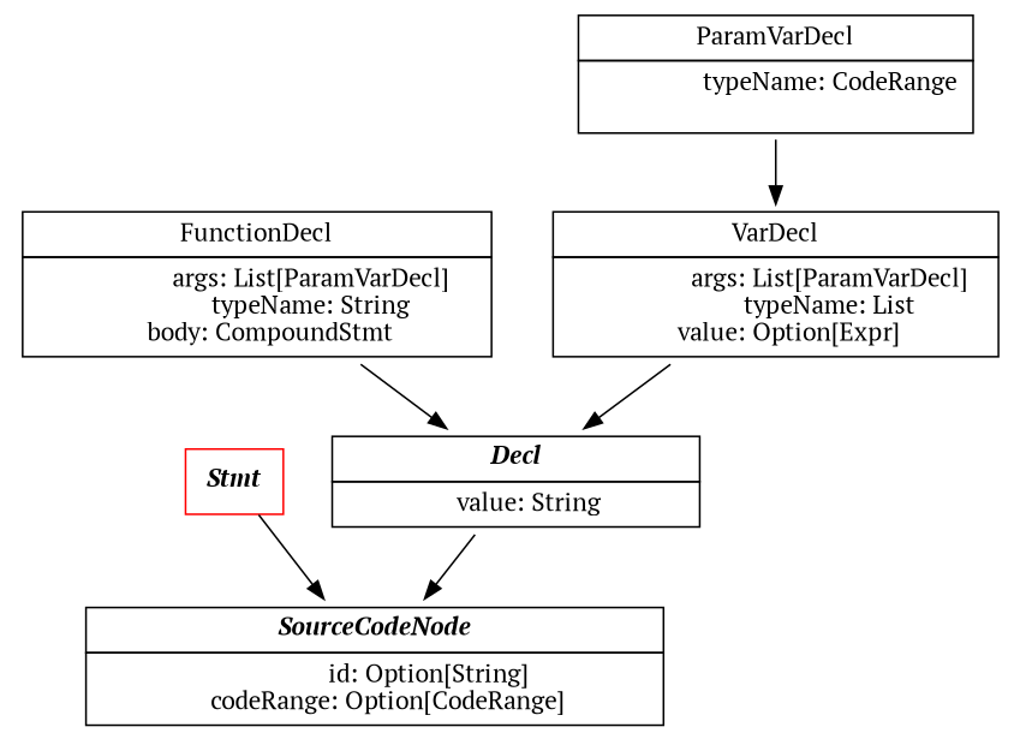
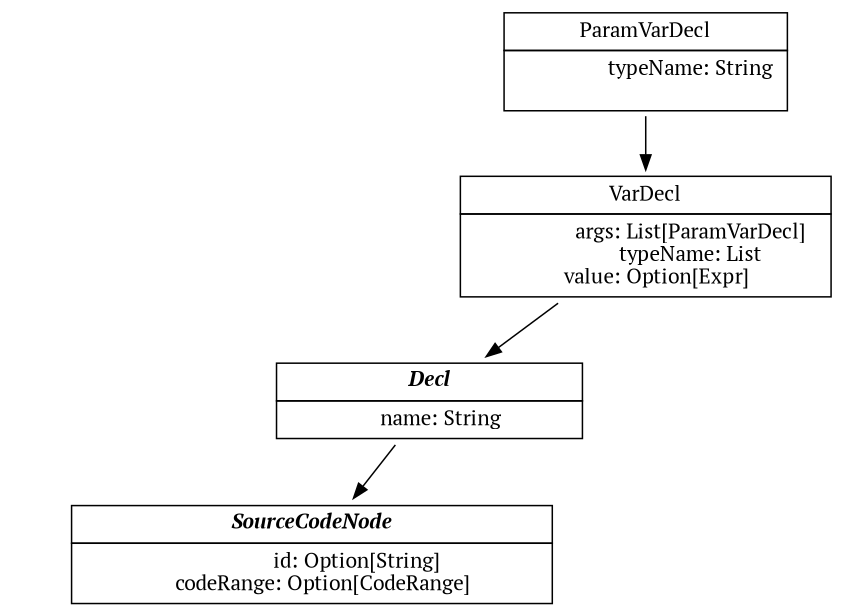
  digraph {
    fontname="PT Serif"
    node [fontname="PT Serif" shape=none]
    edge [fontname="PT Serif"]
-   n1 [color=red label=<<I><B>Stmt</B></I>> shape=box]
    n2 [label=<         <TABLE BORDER="0" CELLBORDER="1" CELLSPACING="0" CELLPADDING="4">             <TR><TD><I><B>SourceCodeNode</B></I></TD></TR>             <TR><TD>                 id: Option[String] <BR/>                 codeRange: Option[CodeRange]             </TD></TR>         </TABLE>     >]
-   n3 [label=<         <TABLE BORDER="0" CELLBORDER="1" CELLSPACING="0" CELLPADDING="4">             <TR><TD><I><B>Decl</B></I></TD></TR>             <TR><TD>                 value: String             </TD></TR>         </TABLE>     >]
-   n4 [label=<         <TABLE BORDER="0" CELLBORDER="1" CELLSPACING="0" CELLPADDING="4">             <TR><TD>FunctionDecl</TD></TR>             <TR><TD>                 args: List[ParamVarDecl] <BR/>                 typeName: String <BR/>                 body: CompoundStmt             </TD></TR>         </TABLE>     >]
+   n3 [label=<         <TABLE BORDER="0" CELLBORDER="1" CELLSPACING="0" CELLPADDING="4">             <TR><TD><I><B>Decl</B></I></TD></TR>             <TR><TD>                 name: String             </TD></TR>         </TABLE>     >]
    n5 [label=<         <TABLE BORDER="0" CELLBORDER="1" CELLSPACING="0" CELLPADDING="4">             <TR><TD>VarDecl</TD></TR>             <TR><TD>                 args: List[ParamVarDecl] <BR/>                 typeName: List <BR/>                 value: Option[Expr]             </TD></TR>         </TABLE>     >]
-   n6 [label=<         <TABLE BORDER="0" CELLBORDER="1" CELLSPACING="0" CELLPADDING="4">             <TR><TD>ParamVarDecl</TD></TR>             <TR><TD>                 typeName: CodeRange <BR/>             </TD></TR>         </TABLE>     >]
-   n1 -> n2
+   n6 [label=<         <TABLE BORDER="0" CELLBORDER="1" CELLSPACING="0" CELLPADDING="4">             <TR><TD>ParamVarDecl</TD></TR>             <TR><TD>                 typeName: String <BR/>             </TD></TR>         </TABLE>     >]
    n3 -> n2
-   n4 -> n3
    n5 -> n3
    n6 -> n5
  }
